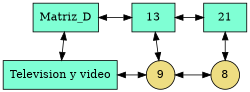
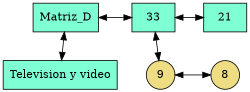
  digraph {
    nodesep=0.5
    rankdir=BT
    node [fillcolor=aquamarine shape=rectangle style=filled]
    edge [dir=both]
    n1 [label=Matriz_D]
-   n2 [label=13]
+   n2 [label=33]
    n3 [label=21]
    n4 [label="Television y video"]
    n5 [fillcolor=lightgoldenrod label=9 shape=circle]
    n6 [fillcolor=lightgoldenrod label=8 shape=circle]
    subgraph sub_1 {
      rank=same
      n1
      n2
    }
    subgraph sub_2 {
      rank=same
      n2
      n3
    }
    subgraph sub_3 {
      rank=same
      n4
      n5
    }
    subgraph sub_4 {
      rank=same
      n5
      n6
    }
    subgraph sub_5 {
      rank=same
      n1
      n2
      n3
    }
    n1 -> n2
    n2 -> n3
    n4 -> n1
-   n4 -> n5 [constraint=false]
    n5 -> n2
    n5 -> n6 [constraint=false]
-   n6 -> n3
  }
